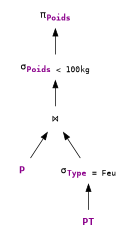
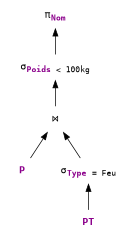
  digraph {
    rankdir=BT
    node [fontname=monospace shape=none]
    edge [color=black]
    n1 [fontcolor=darkmagenta label=<<b>P</b>>]
    n2 [label=<⋈>]
    n3 [fontcolor=darkmagenta label=<<b>PT</b>>]
    n4 [label=<σ<sub><font color="darkmagenta"><b>Type</b></font> = Feu</sub>>]
    n5 [label=<σ<sub><font color="darkmagenta"><b>Poids</b></font> &lt; 100kg</sub>>]
-   n6 [label=<π<sub><font color="darkmagenta"><b>Poids</b></font></sub>>]
+   n6 [label=<π<sub><font color="darkmagenta"><b>Nom</b></font></sub>>]
    n1 -> n2
    n2 -> n5
    n3 -> n4
    n4 -> n2
    n5 -> n6
  }
